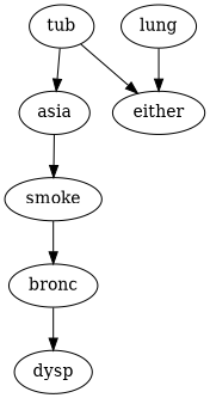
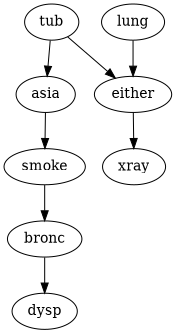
  digraph {
    tub
    asia
    either
    smoke
+   xray
    bronc
    dysp
    lung
    tub -> asia
    tub -> either
    asia -> smoke
+   either -> xray
    smoke -> bronc
    bronc -> dysp
    lung -> either
  }
